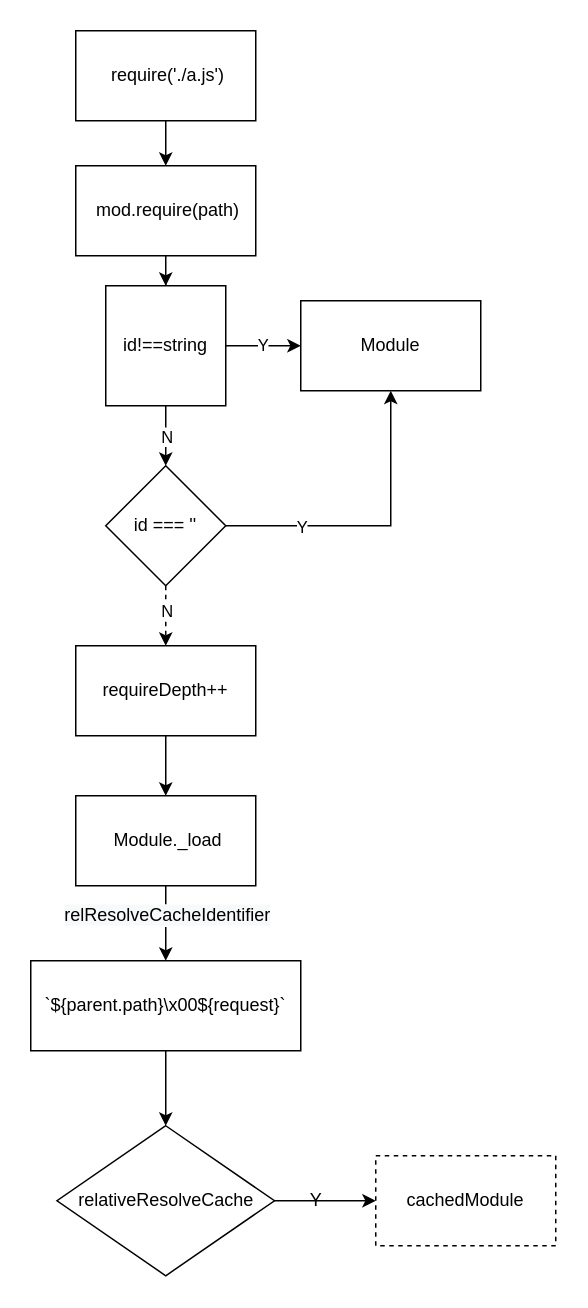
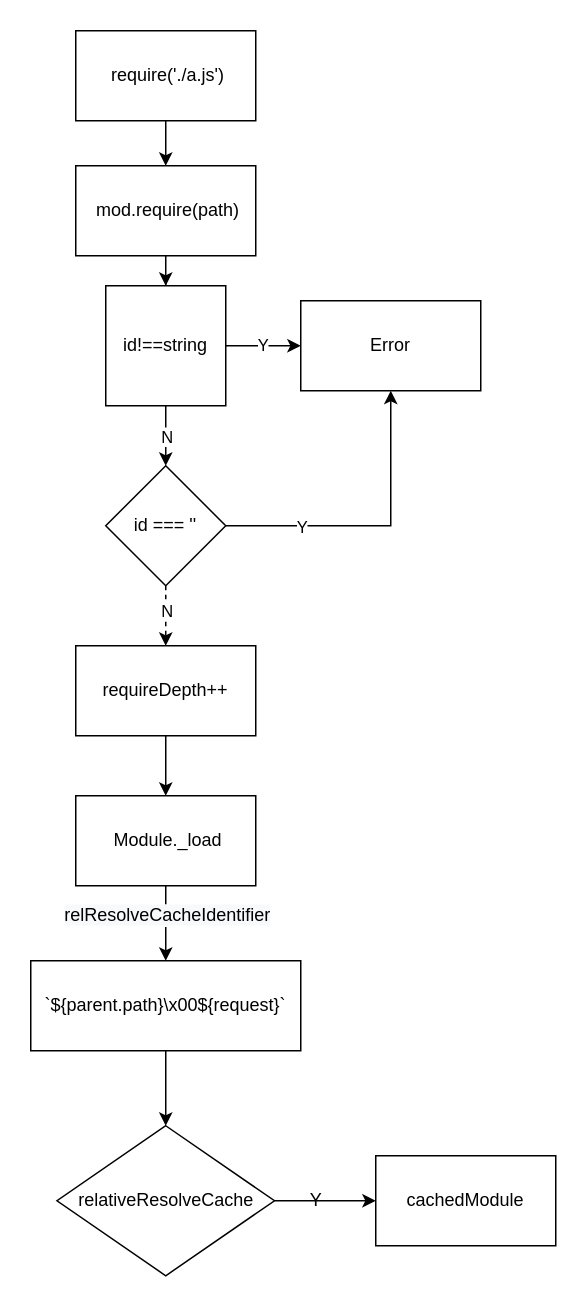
  <mxCell id="0" />
  <mxCell id="1" parent="0" />
  <mxCell id="2" value="" style="edgeStyle=orthogonalEdgeStyle;rounded=0;orthogonalLoop=1;jettySize=auto;html=1;" edge="1" parent="1" source="3" target="5"><mxGeometry relative="1" as="geometry" /></mxCell>
  <mxCell id="3" value="&lt;div style=&quot;line-height: 27px&quot;&gt;&amp;nbsp;require('./a.js')&lt;/div&gt;" style="rounded=0;whiteSpace=wrap;html=1;" vertex="1" parent="1"><mxGeometry x="50" y="20" width="120" height="60" as="geometry" /></mxCell>
  <mxCell id="4" value="" style="edgeStyle=orthogonalEdgeStyle;rounded=0;orthogonalLoop=1;jettySize=auto;html=1;" edge="1" parent="1" source="5" target="9"><mxGeometry relative="1" as="geometry" /></mxCell>
  <mxCell id="5" value="&lt;div style=&quot;line-height: 27px&quot;&gt;&lt;div style=&quot;line-height: 27px&quot;&gt;&amp;nbsp;mod.require(path)&lt;/div&gt;&lt;/div&gt;" style="rounded=0;whiteSpace=wrap;html=1;" vertex="1" parent="1"><mxGeometry x="50" y="110" width="120" height="60" as="geometry" /></mxCell>
  <mxCell id="6" value="Y" style="edgeStyle=orthogonalEdgeStyle;rounded=0;orthogonalLoop=1;jettySize=auto;html=1;" edge="1" parent="1" source="9" target="10"><mxGeometry relative="1" as="geometry" /></mxCell>
  <mxCell id="7" value="" style="edgeStyle=orthogonalEdgeStyle;rounded=0;orthogonalLoop=1;jettySize=auto;html=1;entryX=0.5;entryY=0;entryDx=0;entryDy=0;" edge="1" parent="1" source="9" target="15"><mxGeometry relative="1" as="geometry"><mxPoint x="110" y="320" as="targetPoint" /></mxGeometry></mxCell>
  <mxCell id="8" value="N" style="edgeLabel;html=1;align=center;verticalAlign=middle;resizable=0;points=[];" vertex="1" connectable="0" parent="7"><mxGeometry x="0.321" y="2" relative="1" as="geometry"><mxPoint x="-2" y="-6" as="offset" /></mxGeometry></mxCell>
  <mxCell id="9" value="&lt;div style=&quot;line-height: 27px&quot;&gt;id!==string&lt;/div&gt;" style="whiteSpace=wrap;html=1;rounded=0;" vertex="1" parent="1"><mxGeometry x="70" y="190" width="80" height="80" as="geometry" /></mxCell>
- <mxCell id="10" value="Module" style="whiteSpace=wrap;html=1;rounded=0;" vertex="1" parent="1"><mxGeometry x="200" y="200" width="120" height="60" as="geometry" /></mxCell>
+ <mxCell id="10" value="Error" style="whiteSpace=wrap;html=1;rounded=0;" vertex="1" parent="1"><mxGeometry x="200" y="200" width="120" height="60" as="geometry" /></mxCell>
  <mxCell id="11" value="" style="edgeStyle=orthogonalEdgeStyle;rounded=0;orthogonalLoop=1;jettySize=auto;html=1;dashed=1;" edge="1" parent="1" source="15" target="17"><mxGeometry relative="1" as="geometry" /></mxCell>
  <mxCell id="12" value="N" style="edgeLabel;html=1;align=center;verticalAlign=middle;resizable=0;points=[];" vertex="1" connectable="0" parent="11"><mxGeometry x="-0.198" relative="1" as="geometry"><mxPoint as="offset" /></mxGeometry></mxCell>
  <mxCell id="13" style="edgeStyle=orthogonalEdgeStyle;rounded=0;orthogonalLoop=1;jettySize=auto;html=1;" edge="1" parent="1" source="15" target="10"><mxGeometry relative="1" as="geometry" /></mxCell>
  <mxCell id="14" value="Y" style="edgeLabel;html=1;align=center;verticalAlign=middle;resizable=0;points=[];" vertex="1" connectable="0" parent="13"><mxGeometry x="-0.501" y="-2" relative="1" as="geometry"><mxPoint y="-2" as="offset" /></mxGeometry></mxCell>
  <mxCell id="15" value="&lt;div style=&quot;line-height: 27px&quot;&gt;id&amp;nbsp;===&amp;nbsp;''&lt;/div&gt;" style="rhombus;whiteSpace=wrap;html=1;" vertex="1" parent="1"><mxGeometry x="70" y="310" width="80" height="80" as="geometry" /></mxCell>
  <mxCell id="16" value="" style="edgeStyle=orthogonalEdgeStyle;rounded=0;orthogonalLoop=1;jettySize=auto;html=1;" edge="1" parent="1" source="17" target="20"><mxGeometry relative="1" as="geometry" /></mxCell>
  <mxCell id="17" value="&lt;div style=&quot;line-height: 27px&quot;&gt;requireDepth++&lt;/div&gt;" style="whiteSpace=wrap;html=1;" vertex="1" parent="1"><mxGeometry x="50" y="430" width="120" height="60" as="geometry" /></mxCell>
  <mxCell id="18" value="" style="edgeStyle=orthogonalEdgeStyle;rounded=0;orthogonalLoop=1;jettySize=auto;html=1;" edge="1" parent="1" source="20" target="24"><mxGeometry relative="1" as="geometry" /></mxCell>
  <mxCell id="19" value="&lt;span style=&quot;font-size: 12px ; background-color: rgb(248 , 249 , 250)&quot;&gt;relResolveCacheIdentifier&lt;/span&gt;" style="edgeLabel;html=1;align=center;verticalAlign=middle;resizable=0;points=[];" vertex="1" connectable="0" parent="18"><mxGeometry x="-0.234" y="1" relative="1" as="geometry"><mxPoint x="-1" as="offset" /></mxGeometry></mxCell>
  <mxCell id="20" value="&lt;div style=&quot;line-height: 27px&quot;&gt;&lt;div style=&quot;line-height: 27px&quot;&gt;&amp;nbsp;Module._load&lt;/div&gt;&lt;/div&gt;" style="whiteSpace=wrap;html=1;" vertex="1" parent="1"><mxGeometry x="50" y="530" width="120" height="60" as="geometry" /></mxCell>
  <mxCell id="21" style="edgeStyle=orthogonalEdgeStyle;rounded=0;orthogonalLoop=1;jettySize=auto;html=1;entryX=0;entryY=0.5;entryDx=0;entryDy=0;" edge="1" parent="1" source="22" target="26"><mxGeometry relative="1" as="geometry"><mxPoint x="260" y="800" as="targetPoint" /></mxGeometry></mxCell>
  <mxCell id="22" value="&lt;div style=&quot;line-height: 27px&quot;&gt;relativeResolveCache&lt;/div&gt;" style="rhombus;whiteSpace=wrap;html=1;" vertex="1" parent="1"><mxGeometry x="37.5" y="750" width="145" height="100" as="geometry" /></mxCell>
  <mxCell id="23" value="" style="edgeStyle=orthogonalEdgeStyle;rounded=0;orthogonalLoop=1;jettySize=auto;html=1;" edge="1" parent="1" source="24" target="22"><mxGeometry relative="1" as="geometry" /></mxCell>
  <mxCell id="24" value="&lt;div style=&quot;line-height: 27px&quot;&gt;`${parent.path}\x00${request}`&lt;/div&gt;" style="rounded=0;whiteSpace=wrap;html=1;" vertex="1" parent="1"><mxGeometry x="20" y="640" width="180" height="60" as="geometry" /></mxCell>
  <mxCell id="25" value="Y" style="text;html=1;align=center;verticalAlign=middle;resizable=0;points=[];autosize=1;strokeColor=none;" vertex="1" parent="1"><mxGeometry x="200" y="790" width="20" height="20" as="geometry" /></mxCell>
- <mxCell id="26" value="&lt;div style=&quot;line-height: 27px&quot;&gt;cachedModule&lt;/div&gt;" style="rounded=0;whiteSpace=wrap;html=1;dashed=1;" vertex="1" parent="1"><mxGeometry x="250" y="770" width="120" height="60" as="geometry" /></mxCell>
+ <mxCell id="26" value="&lt;div style=&quot;line-height: 27px&quot;&gt;cachedModule&lt;/div&gt;" style="rounded=0;whiteSpace=wrap;html=1;" vertex="1" parent="1"><mxGeometry x="250" y="770" width="120" height="60" as="geometry" /></mxCell>
